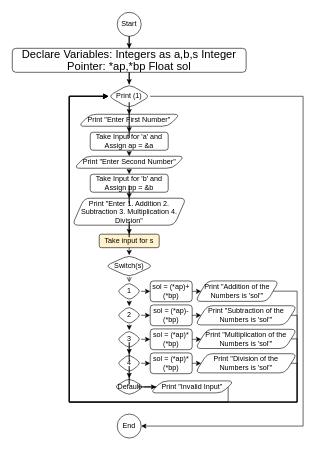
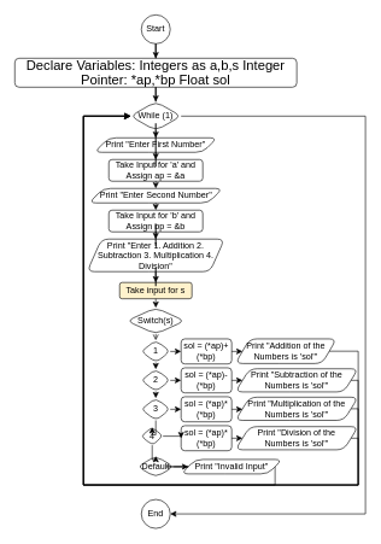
  <mxCell id="0" />
  <mxCell id="1" parent="0" />
  <mxCell id="2" value="" style="group" vertex="1" connectable="0" parent="1"><mxGeometry x="20" y="20" width="485" height="710" as="geometry" /></mxCell>
  <mxCell id="3" value="Start" style="ellipse;whiteSpace=wrap;html=1;aspect=fixed;" vertex="1" parent="2"><mxGeometry x="175" width="40" height="40" as="geometry" /></mxCell>
  <mxCell id="4" value="&lt;span lang=&quot;EN-US&quot; style=&quot;font-size: 14.0pt ; line-height: 107% ; font-family: &amp;#34;calibri&amp;#34; , sans-serif&quot;&gt;Declare Variables: Integers as a,b,s Integer Pointer: *ap,*bp Float sol&lt;/span&gt;" style="rounded=1;whiteSpace=wrap;html=1;" vertex="1" parent="2"><mxGeometry y="60" width="390" height="40" as="geometry" /></mxCell>
  <mxCell id="5" value="" style="edgeStyle=orthogonalEdgeStyle;rounded=0;orthogonalLoop=1;jettySize=auto;html=1;" edge="1" parent="2" source="3" target="4"><mxGeometry relative="1" as="geometry" /></mxCell>
- <mxCell id="6" value="Print (1)" style="rhombus;whiteSpace=wrap;html=1;rounded=1;" vertex="1" parent="2"><mxGeometry x="160" y="120" width="70" height="40" as="geometry" /></mxCell>
+ <mxCell id="6" value="While (1)" style="rhombus;whiteSpace=wrap;html=1;rounded=1;" vertex="1" parent="2"><mxGeometry x="160" y="120" width="70" height="40" as="geometry" /></mxCell>
  <mxCell id="7" value="" style="edgeStyle=orthogonalEdgeStyle;rounded=0;orthogonalLoop=1;jettySize=auto;html=1;" edge="1" parent="2" source="4" target="6"><mxGeometry relative="1" as="geometry" /></mxCell>
  <mxCell id="8" value="Print &quot;Enter First Number&quot;" style="shape=parallelogram;perimeter=parallelogramPerimeter;whiteSpace=wrap;html=1;fixedSize=1;rounded=1;" vertex="1" parent="2"><mxGeometry x="110" y="170" width="170" height="20" as="geometry" /></mxCell>
  <mxCell id="9" value="" style="edgeStyle=orthogonalEdgeStyle;rounded=0;orthogonalLoop=1;jettySize=auto;html=1;" edge="1" parent="2" source="6" target="8"><mxGeometry relative="1" as="geometry" /></mxCell>
  <mxCell id="10" value="Take Input for 'a' and Assign ap = &amp;amp;a" style="whiteSpace=wrap;html=1;rounded=1;" vertex="1" parent="2"><mxGeometry x="130" y="200" width="130" height="30" as="geometry" /></mxCell>
  <mxCell id="11" value="" style="edgeStyle=orthogonalEdgeStyle;rounded=0;orthogonalLoop=1;jettySize=auto;html=1;" edge="1" parent="2" source="8" target="10"><mxGeometry relative="1" as="geometry" /></mxCell>
  <mxCell id="12" value="Print &quot;Enter Second Number&quot;" style="shape=parallelogram;perimeter=parallelogramPerimeter;whiteSpace=wrap;html=1;fixedSize=1;rounded=1;" vertex="1" parent="2"><mxGeometry x="102.5" y="240" width="185" height="20" as="geometry" /></mxCell>
  <mxCell id="13" style="edgeStyle=orthogonalEdgeStyle;rounded=0;orthogonalLoop=1;jettySize=auto;html=1;exitX=0.5;exitY=1;exitDx=0;exitDy=0;entryX=0.5;entryY=0;entryDx=0;entryDy=0;" edge="1" parent="2" source="10" target="12"><mxGeometry relative="1" as="geometry" /></mxCell>
  <mxCell id="14" value="Take Input for 'b' and Assign bp = &amp;amp;b" style="whiteSpace=wrap;html=1;rounded=1;" vertex="1" parent="2"><mxGeometry x="130" y="270" width="130" height="30" as="geometry" /></mxCell>
  <mxCell id="15" style="edgeStyle=orthogonalEdgeStyle;rounded=0;orthogonalLoop=1;jettySize=auto;html=1;exitX=0.5;exitY=1;exitDx=0;exitDy=0;entryX=0.5;entryY=0;entryDx=0;entryDy=0;" edge="1" parent="2" source="12" target="14"><mxGeometry relative="1" as="geometry" /></mxCell>
  <mxCell id="16" value="Print &quot;Enter 1. Addition 2. Subtraction 3. Multiplication 4. Division&quot;" style="shape=parallelogram;perimeter=parallelogramPerimeter;whiteSpace=wrap;html=1;fixedSize=1;rounded=1;" vertex="1" parent="2"><mxGeometry x="100" y="310" width="190" height="45" as="geometry" /></mxCell>
  <mxCell id="17" value="" style="edgeStyle=orthogonalEdgeStyle;rounded=0;orthogonalLoop=1;jettySize=auto;html=1;" edge="1" parent="2" source="14" target="16"><mxGeometry relative="1" as="geometry" /></mxCell>
  <mxCell id="18" value="Take input for s" style="rounded=1;whiteSpace=wrap;html=1;fillColor=#fff2cc;" vertex="1" parent="2"><mxGeometry x="145" y="370" width="100" height="22.5" as="geometry" /></mxCell>
  <mxCell id="19" value="" style="edgeStyle=orthogonalEdgeStyle;rounded=0;orthogonalLoop=1;jettySize=auto;html=1;" edge="1" parent="2" source="16" target="18"><mxGeometry relative="1" as="geometry" /></mxCell>
  <mxCell id="20" value="Switch(s)" style="rhombus;whiteSpace=wrap;html=1;rounded=1;" vertex="1" parent="2"><mxGeometry x="155" y="405" width="80" height="36.25" as="geometry" /></mxCell>
  <mxCell id="21" style="edgeStyle=orthogonalEdgeStyle;rounded=0;orthogonalLoop=1;jettySize=auto;html=1;exitX=0.5;exitY=1;exitDx=0;exitDy=0;entryX=0.5;entryY=0;entryDx=0;entryDy=0;" edge="1" parent="2" source="18" target="20"><mxGeometry relative="1" as="geometry" /></mxCell>
  <mxCell id="22" value="1" style="rhombus;whiteSpace=wrap;html=1;rounded=1;" vertex="1" parent="2"><mxGeometry x="175" y="450" width="40" height="30.63" as="geometry" /></mxCell>
  <mxCell id="23" style="edgeStyle=orthogonalEdgeStyle;rounded=0;orthogonalLoop=1;jettySize=auto;html=1;exitX=0.5;exitY=1;exitDx=0;exitDy=0;entryX=0.5;entryY=0;entryDx=0;entryDy=0;endArrow=open;" edge="1" parent="2" source="20" target="22"><mxGeometry relative="1" as="geometry" /></mxCell>
  <mxCell id="24" value="sol = (*ap)+(*bp)" style="whiteSpace=wrap;html=1;rounded=1;" vertex="1" parent="2"><mxGeometry x="230" y="447.98" width="70" height="34.68" as="geometry" /></mxCell>
  <mxCell id="25" style="edgeStyle=orthogonalEdgeStyle;rounded=0;orthogonalLoop=1;jettySize=auto;html=1;exitX=1;exitY=0.5;exitDx=0;exitDy=0;entryX=0;entryY=0.5;entryDx=0;entryDy=0;" edge="1" parent="2" source="22" target="24"><mxGeometry relative="1" as="geometry" /></mxCell>
  <mxCell id="26" style="edgeStyle=orthogonalEdgeStyle;rounded=0;orthogonalLoop=1;jettySize=auto;html=1;exitX=1;exitY=0.5;exitDx=0;exitDy=0;entryX=0;entryY=0.5;entryDx=0;entryDy=0;" edge="1" parent="2" source="27" target="6"><mxGeometry relative="1" as="geometry"><Array as="points"><mxPoint x="475" y="465" /><mxPoint x="475" y="650" /><mxPoint x="95" y="650" /><mxPoint x="95" y="140" /></Array></mxGeometry></mxCell>
  <mxCell id="27" value="Print &quot;Addition of the Numbers is 'sol'&quot;" style="shape=parallelogram;perimeter=parallelogramPerimeter;whiteSpace=wrap;html=1;fixedSize=1;rounded=1;" vertex="1" parent="2"><mxGeometry x="305" y="447.98" width="140" height="34.05" as="geometry" /></mxCell>
  <mxCell id="28" style="edgeStyle=orthogonalEdgeStyle;rounded=0;orthogonalLoop=1;jettySize=auto;html=1;exitX=1;exitY=0.5;exitDx=0;exitDy=0;entryX=0;entryY=0.5;entryDx=0;entryDy=0;" edge="1" parent="2" source="24" target="27"><mxGeometry relative="1" as="geometry" /></mxCell>
  <mxCell id="29" value="2" style="rhombus;whiteSpace=wrap;html=1;rounded=1;" vertex="1" parent="2"><mxGeometry x="175" y="490" width="40" height="30.63" as="geometry" /></mxCell>
  <mxCell id="30" style="edgeStyle=orthogonalEdgeStyle;rounded=0;orthogonalLoop=1;jettySize=auto;html=1;exitX=0.5;exitY=1;exitDx=0;exitDy=0;entryX=0.5;entryY=0;entryDx=0;entryDy=0;" edge="1" parent="2" source="22" target="29"><mxGeometry relative="1" as="geometry" /></mxCell>
  <mxCell id="31" value="sol = (*ap)-(*bp)" style="whiteSpace=wrap;html=1;rounded=1;" vertex="1" parent="2"><mxGeometry x="230" y="487.98" width="70" height="34.68" as="geometry" /></mxCell>
  <mxCell id="32" style="edgeStyle=orthogonalEdgeStyle;rounded=0;orthogonalLoop=1;jettySize=auto;html=1;exitX=1;exitY=0.5;exitDx=0;exitDy=0;entryX=0;entryY=0.5;entryDx=0;entryDy=0;" edge="1" parent="2" source="29" target="31"><mxGeometry relative="1" as="geometry" /></mxCell>
  <mxCell id="33" style="edgeStyle=orthogonalEdgeStyle;rounded=0;orthogonalLoop=1;jettySize=auto;html=1;exitX=1;exitY=0.5;exitDx=0;exitDy=0;entryX=0;entryY=0.5;entryDx=0;entryDy=0;" edge="1" parent="2" source="34" target="6"><mxGeometry relative="1" as="geometry"><Array as="points"><mxPoint x="475" y="505" /><mxPoint x="475" y="650" /><mxPoint x="95" y="650" /><mxPoint x="95" y="140" /></Array></mxGeometry></mxCell>
  <mxCell id="34" value="Print &quot;Subtraction of the Numbers is 'sol'&quot;" style="shape=parallelogram;perimeter=parallelogramPerimeter;whiteSpace=wrap;html=1;fixedSize=1;rounded=1;" vertex="1" parent="2"><mxGeometry x="305" y="489.31" width="170" height="32.02" as="geometry" /></mxCell>
  <mxCell id="35" style="edgeStyle=orthogonalEdgeStyle;rounded=0;orthogonalLoop=1;jettySize=auto;html=1;exitX=1;exitY=0.5;exitDx=0;exitDy=0;entryX=0;entryY=0.5;entryDx=0;entryDy=0;" edge="1" parent="2" source="31" target="34"><mxGeometry relative="1" as="geometry" /></mxCell>
  <mxCell id="36" value="3" style="rhombus;whiteSpace=wrap;html=1;rounded=1;" vertex="1" parent="2"><mxGeometry x="175" y="530" width="40" height="30.63" as="geometry" /></mxCell>
  <mxCell id="37" style="edgeStyle=orthogonalEdgeStyle;rounded=0;orthogonalLoop=1;jettySize=auto;html=1;exitX=0.5;exitY=1;exitDx=0;exitDy=0;entryX=0.5;entryY=0;entryDx=0;entryDy=0;" edge="1" parent="2" source="29" target="36"><mxGeometry relative="1" as="geometry" /></mxCell>
  <mxCell id="38" value="sol = (*ap)*(*bp)" style="whiteSpace=wrap;html=1;rounded=1;" vertex="1" parent="2"><mxGeometry x="230" y="527.98" width="70" height="34.68" as="geometry" /></mxCell>
  <mxCell id="39" style="edgeStyle=orthogonalEdgeStyle;rounded=0;orthogonalLoop=1;jettySize=auto;html=1;exitX=1;exitY=0.5;exitDx=0;exitDy=0;entryX=0;entryY=0.5;entryDx=0;entryDy=0;" edge="1" parent="2" source="36" target="38"><mxGeometry relative="1" as="geometry" /></mxCell>
  <mxCell id="40" style="edgeStyle=orthogonalEdgeStyle;rounded=0;orthogonalLoop=1;jettySize=auto;html=1;exitX=1;exitY=0.5;exitDx=0;exitDy=0;entryX=0;entryY=0.5;entryDx=0;entryDy=0;" edge="1" parent="2" source="41" target="6"><mxGeometry relative="1" as="geometry"><Array as="points"><mxPoint x="475" y="545" /><mxPoint x="475" y="650" /><mxPoint x="95" y="650" /><mxPoint x="95" y="140" /></Array></mxGeometry></mxCell>
  <mxCell id="41" value="Print &quot;Multiplication of the Numbers is 'sol'&quot;" style="shape=parallelogram;perimeter=parallelogramPerimeter;whiteSpace=wrap;html=1;fixedSize=1;rounded=1;" vertex="1" parent="2"><mxGeometry x="305" y="528.61" width="170" height="32.02" as="geometry" /></mxCell>
  <mxCell id="42" style="edgeStyle=orthogonalEdgeStyle;rounded=0;orthogonalLoop=1;jettySize=auto;html=1;exitX=1;exitY=0.5;exitDx=0;exitDy=0;entryX=0;entryY=0.5;entryDx=0;entryDy=0;" edge="1" parent="2" source="38" target="41"><mxGeometry relative="1" as="geometry" /></mxCell>
- <mxCell id="43" value="4" style="rhombus;whiteSpace=wrap;html=1;rounded=1;" vertex="1" parent="2"><mxGeometry x="175" y="570" width="40" height="30.63" as="geometry" /></mxCell>
+ <mxCell id="43" value="4" style="rhombus;whiteSpace=wrap;html=1;rounded=1;" vertex="1" parent="2"><mxGeometry x="175" y="570" width="30" height="25" as="geometry" /></mxCell>
  <mxCell id="44" value="" style="edgeStyle=orthogonalEdgeStyle;rounded=0;orthogonalLoop=1;jettySize=auto;html=1;" edge="1" parent="2" source="36" target="43"><mxGeometry relative="1" as="geometry" /></mxCell>
  <mxCell id="45" value="sol = (*ap)*(*bp)" style="whiteSpace=wrap;html=1;rounded=1;" vertex="1" parent="2"><mxGeometry x="230" y="567.98" width="70" height="34.68" as="geometry" /></mxCell>
  <mxCell id="46" style="edgeStyle=orthogonalEdgeStyle;rounded=0;orthogonalLoop=1;jettySize=auto;html=1;exitX=1;exitY=0.5;exitDx=0;exitDy=0;entryX=0;entryY=0.5;entryDx=0;entryDy=0;" edge="1" parent="2" source="43" target="45"><mxGeometry relative="1" as="geometry" /></mxCell>
  <mxCell id="47" style="edgeStyle=orthogonalEdgeStyle;rounded=0;orthogonalLoop=1;jettySize=auto;html=1;exitX=1;exitY=0.5;exitDx=0;exitDy=0;entryX=0;entryY=0.5;entryDx=0;entryDy=0;" edge="1" parent="2" source="48" target="6"><mxGeometry relative="1" as="geometry"><Array as="points"><mxPoint x="475" y="585" /><mxPoint x="475" y="650" /><mxPoint x="95" y="650" /><mxPoint x="95" y="140" /></Array></mxGeometry></mxCell>
  <mxCell id="48" value="Print &quot;Division of the &lt;br&gt;Numbers is 'sol'&quot;" style="shape=parallelogram;perimeter=parallelogramPerimeter;whiteSpace=wrap;html=1;fixedSize=1;rounded=1;" vertex="1" parent="2"><mxGeometry x="305" y="569.31" width="170" height="32.02" as="geometry" /></mxCell>
  <mxCell id="49" style="edgeStyle=orthogonalEdgeStyle;rounded=0;orthogonalLoop=1;jettySize=auto;html=1;exitX=1;exitY=0.5;exitDx=0;exitDy=0;entryX=0;entryY=0.5;entryDx=0;entryDy=0;" edge="1" parent="2" source="45" target="48"><mxGeometry relative="1" as="geometry" /></mxCell>
  <mxCell id="50" value="Default" style="rhombus;whiteSpace=wrap;html=1;rounded=1;" vertex="1" parent="2"><mxGeometry x="170" y="610" width="50" height="29.37" as="geometry" /></mxCell>
  <mxCell id="51" value="" style="edgeStyle=orthogonalEdgeStyle;rounded=0;orthogonalLoop=1;jettySize=auto;html=1;" edge="1" parent="2" source="43" target="50"><mxGeometry relative="1" as="geometry" /></mxCell>
  <mxCell id="52" style="edgeStyle=orthogonalEdgeStyle;rounded=0;orthogonalLoop=1;jettySize=auto;html=1;exitX=1;exitY=0.5;exitDx=0;exitDy=0;entryX=0;entryY=0.5;entryDx=0;entryDy=0;" edge="1" parent="2" source="53" target="6"><mxGeometry relative="1" as="geometry"><Array as="points"><mxPoint x="360" y="650" /><mxPoint x="95" y="650" /><mxPoint x="95" y="140" /></Array></mxGeometry></mxCell>
  <mxCell id="53" value="Print &quot;Invalid Input&quot;" style="shape=parallelogram;perimeter=parallelogramPerimeter;whiteSpace=wrap;html=1;fixedSize=1;rounded=1;" vertex="1" parent="2"><mxGeometry x="230" y="614.68" width="140" height="20" as="geometry" /></mxCell>
  <mxCell id="54" value="" style="edgeStyle=orthogonalEdgeStyle;rounded=0;orthogonalLoop=1;jettySize=auto;html=1;" edge="1" parent="2" source="50" target="53"><mxGeometry relative="1" as="geometry" /></mxCell>
  <mxCell id="55" value="End" style="ellipse;whiteSpace=wrap;html=1;aspect=fixed;" vertex="1" parent="2"><mxGeometry x="175" y="670" width="40" height="40" as="geometry" /></mxCell>
  <mxCell id="56" style="edgeStyle=orthogonalEdgeStyle;rounded=0;orthogonalLoop=1;jettySize=auto;html=1;exitX=1;exitY=0.5;exitDx=0;exitDy=0;entryX=1;entryY=0.5;entryDx=0;entryDy=0;" edge="1" parent="2" source="6" target="55"><mxGeometry relative="1" as="geometry"><Array as="points"><mxPoint x="485" y="140" /><mxPoint x="485" y="690" /></Array></mxGeometry></mxCell>
